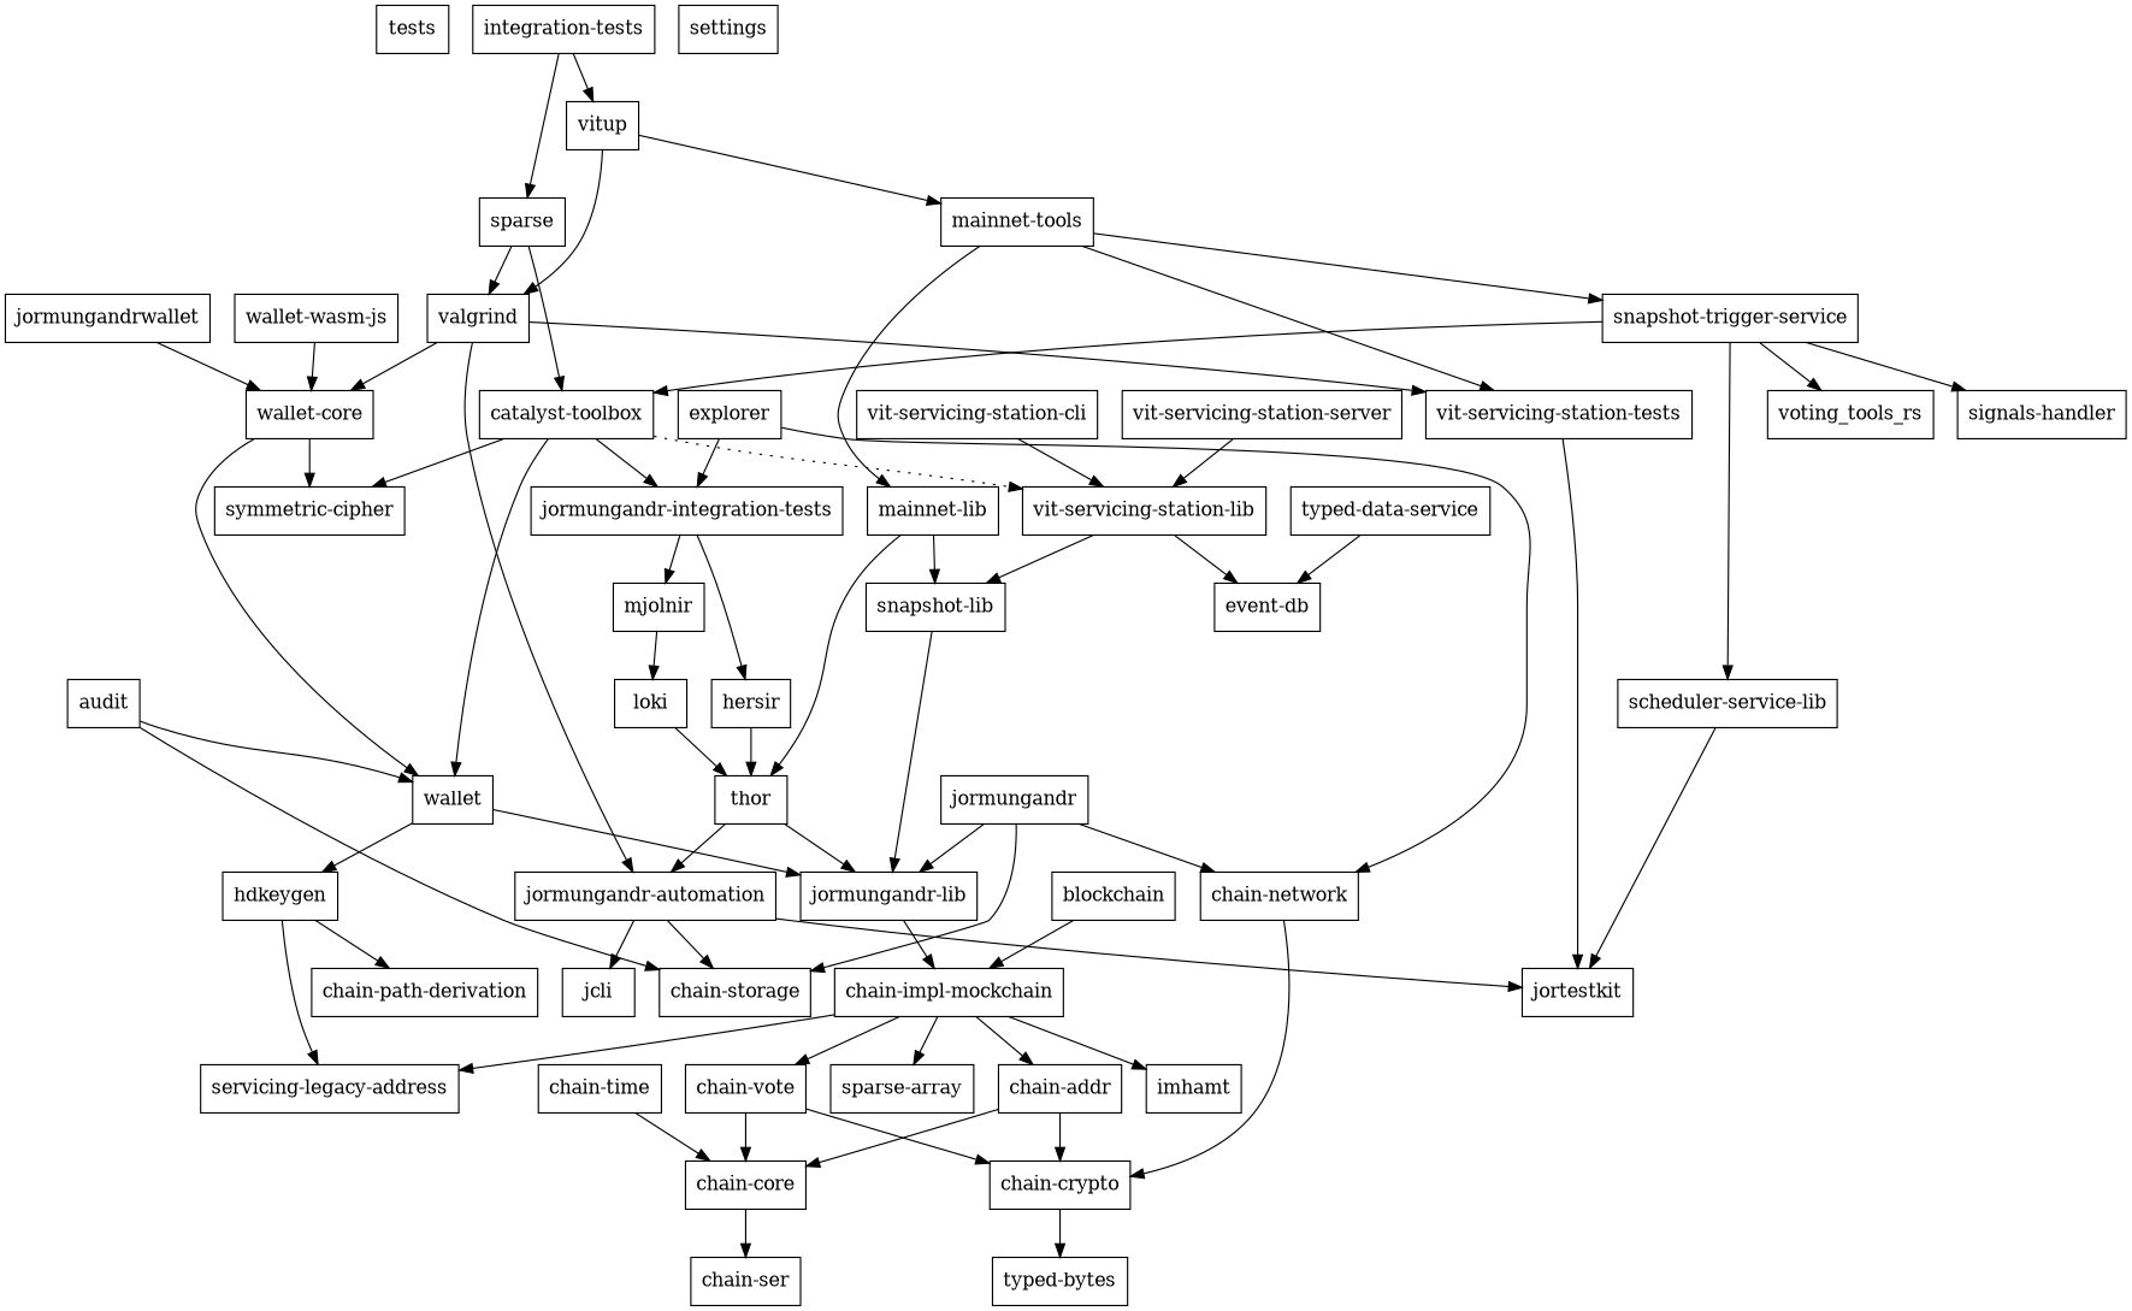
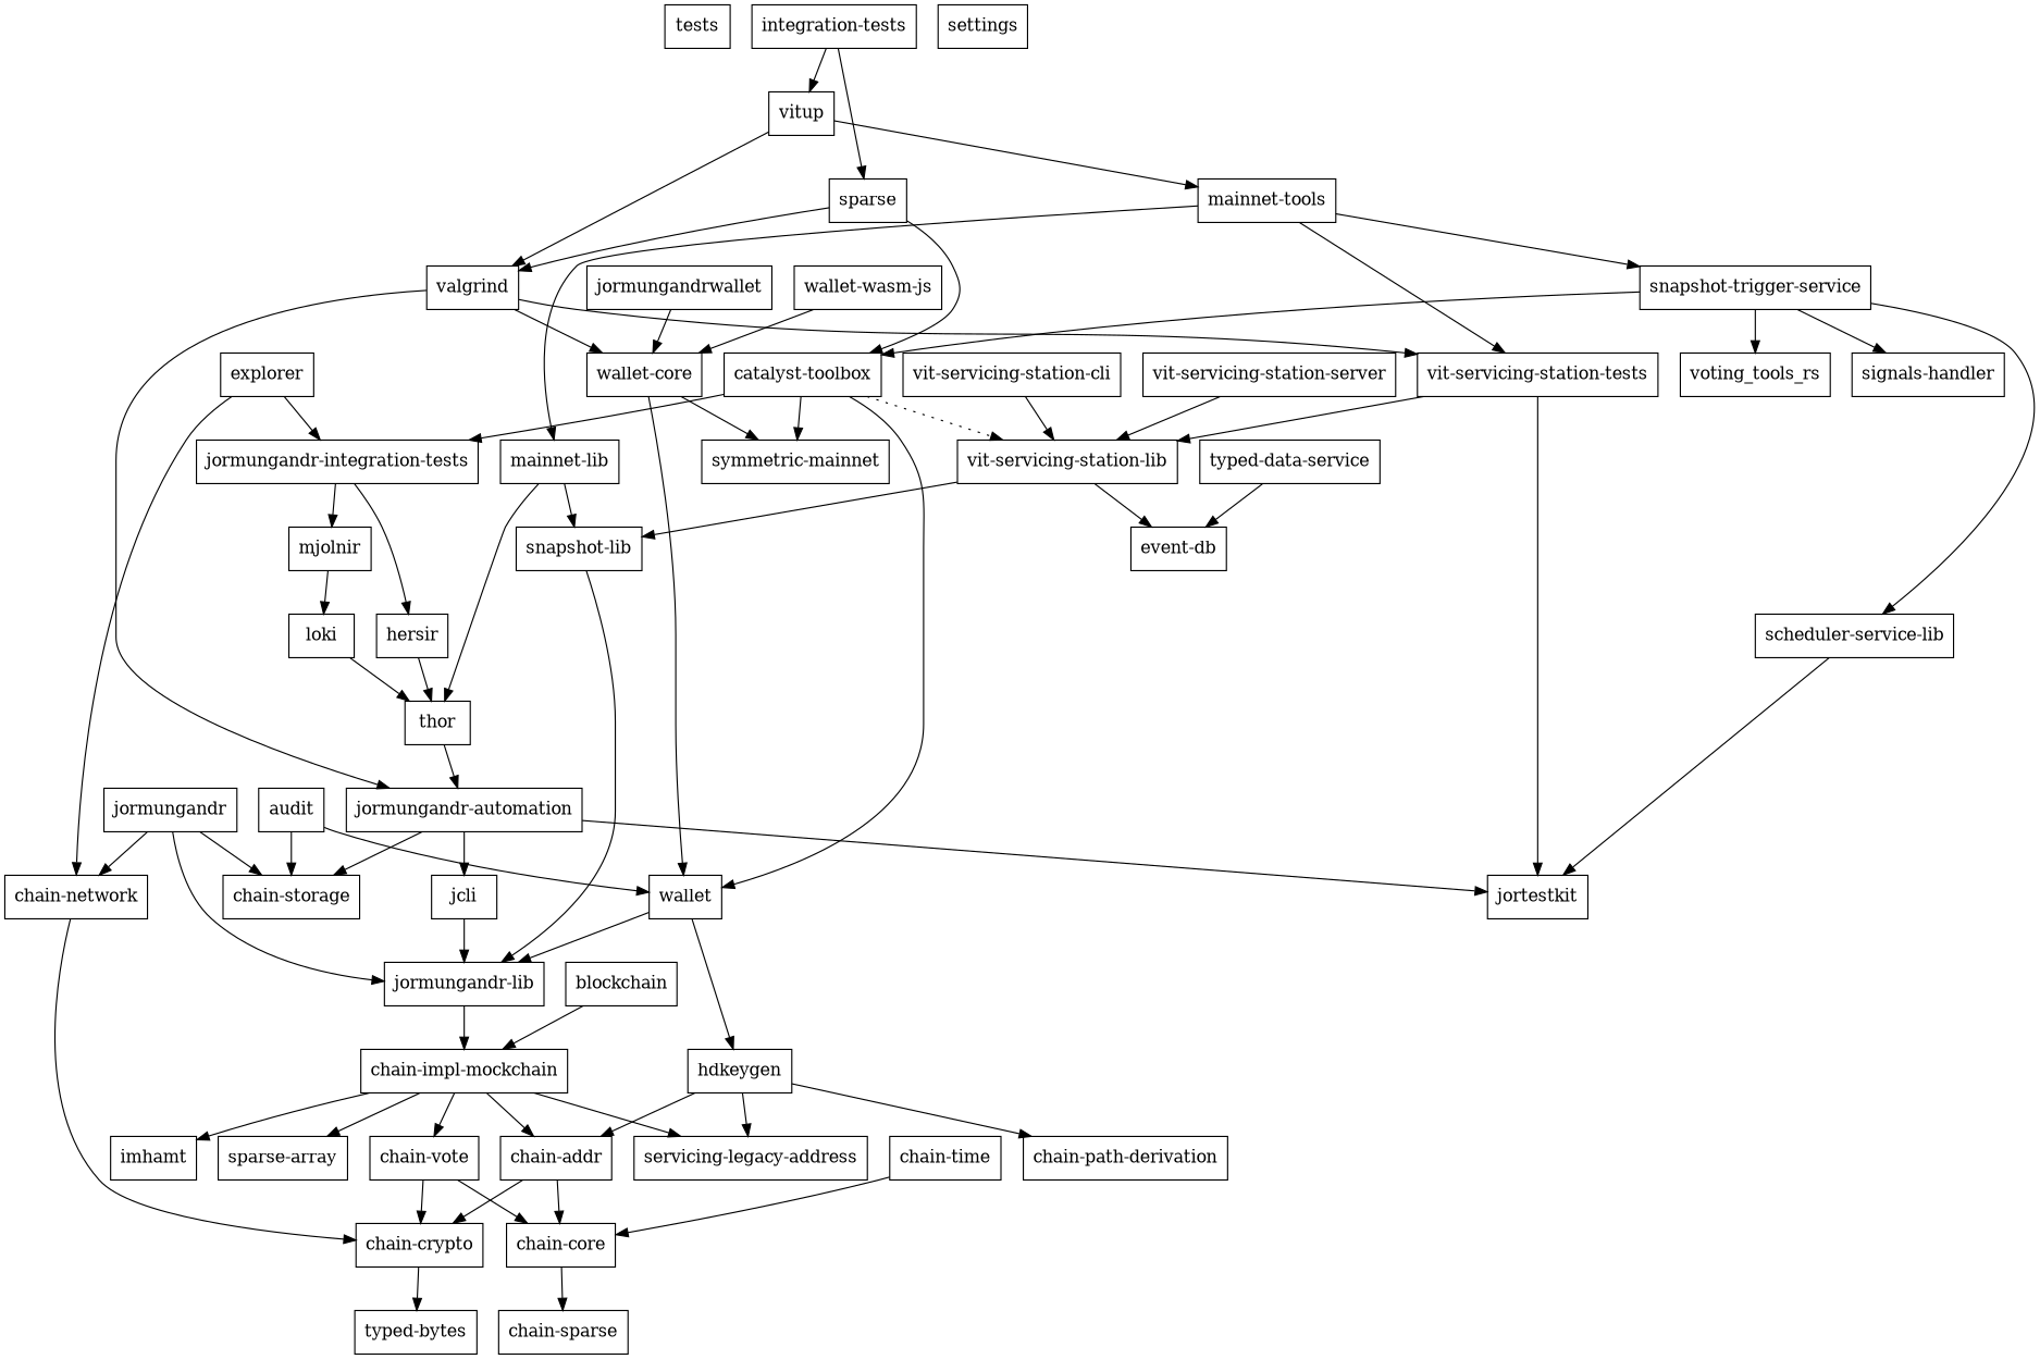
  digraph {
    node [shape=box]
    n1 [label=tests]
    n2 [label="catalyst-toolbox"]
    n3 [label="jormungandr-integration-tests"]
-   n4 [label="symmetric-cipher"]
+   n4 [label="symmetric-mainnet"]
    n5 [label="vit-servicing-station-lib"]
    n6 [label=wallet]
    n7 [label=hersir]
    n8 [label=mjolnir]
    n9 [label="snapshot-lib"]
    n10 [label="event-db"]
    n11 [label="jormungandr-lib"]
    n12 [label=hdkeygen]
    n13 [label="chain-addr"]
    n14 [label="chain-core"]
    n15 [label="chain-crypto"]
-   n16 [label="chain-ser"]
+   n16 [label="chain-sparse"]
    n17 [label="typed-bytes"]
    n18 [label="chain-impl-mockchain"]
    n19 [label="servicing-legacy-address"]
    n20 [label="chain-vote"]
    n21 [label=imhamt]
    n22 [label="sparse-array"]
    n23 [label="chain-time"]
    n24 [label="chain-storage"]
    n25 [label=jcli]
    n26 [label="jormungandr-automation"]
    n27 [label=jortestkit]
    n28 [label=thor]
    n29 [label=loki]
    n30 [label="vit-servicing-station-tests"]
    n31 [label="chain-path-derivation"]
    n32 [label="chain-network"]
    n33 [label=jormungandrwallet]
    n34 [label="wallet-core"]
    n35 [label="wallet-wasm-js"]
    n36 [label=jormungandr]
    n37 [label=explorer]
    n38 [label=settings]
    n39 [label=blockchain]
    n40 [label="vit-servicing-station-cli"]
    n41 [label="vit-servicing-station-server"]
    n42 [label=sparse]
    n43 [label=valgrind]
    n44 [label=vitup]
    n45 [label="mainnet-tools"]
    n46 [label="mainnet-lib"]
    n47 [label="snapshot-trigger-service"]
    n48 [label="scheduler-service-lib"]
    n49 [label="signals-handler"]
    n50 [label=voting_tools_rs]
    n51 [label="integration-tests"]
    n52 [label="typed-data-service"]
    n53 [label=audit]
    n2 -> n3
    n2 -> n4
    n2 -> n5 [style=dotted]
    n2 -> n6
    n3 -> n7
    n3 -> n8
    n5 -> n9
    n5 -> n10
    n6 -> n11
    n6 -> n12
    n7 -> n28
    n8 -> n29
    n9 -> n11
    n11 -> n18
+   n12 -> n13
    n12 -> n19
    n12 -> n31
    n13 -> n14
    n13 -> n15
    n14 -> n16
    n15 -> n17
    n18 -> n13
    n18 -> n19
    n18 -> n20
    n18 -> n21
    n18 -> n22
    n20 -> n14
    n20 -> n15
    n23 -> n14
-   n28 -> n11
+   n25 -> n11
    n26 -> n24
    n26 -> n25
    n26 -> n27
    n28 -> n26
    n29 -> n28
+   n30 -> n5
    n30 -> n27
    n32 -> n15
    n33 -> n34
    n34 -> n4
    n34 -> n6
    n35 -> n34
    n36 -> n11
    n36 -> n24
    n36 -> n32
    n37 -> n3
    n37 -> n32
    n39 -> n18
    n40 -> n5
    n41 -> n5
    n42 -> n2
    n42 -> n43
    n43 -> n26
    n43 -> n30
    n43 -> n34
    n44 -> n43
    n44 -> n45
    n45 -> n30
    n45 -> n46
    n45 -> n47
    n46 -> n9
    n46 -> n28
    n47 -> n2
    n47 -> n48
    n47 -> n49
    n47 -> n50
    n48 -> n27
    n51 -> n42
    n51 -> n44
    n52 -> n10
    n53 -> n6
    n53 -> n24
  }
